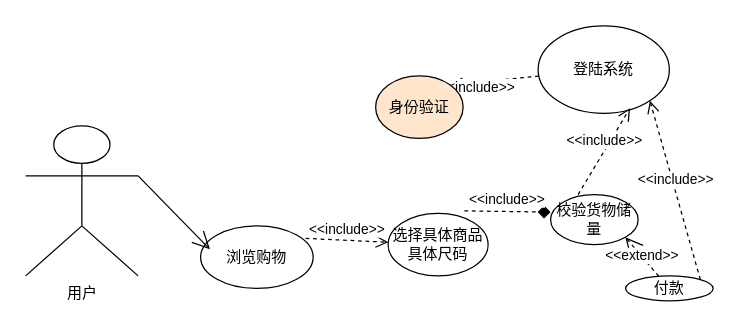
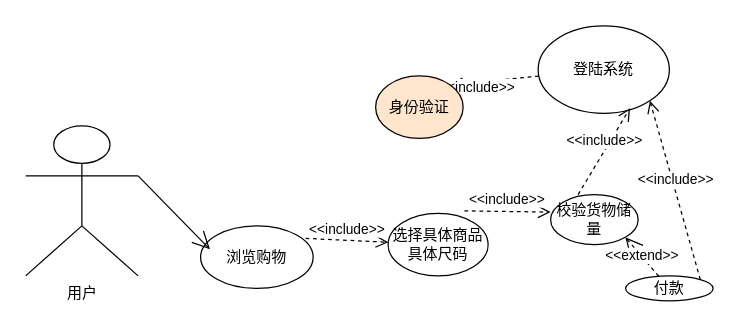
  <mxCell id="0" />
  <mxCell id="1" parent="0" />
  <mxCell id="2" value="用户" style="shape=umlActor;verticalLabelPosition=bottom;verticalAlign=top;html=1;outlineConnect=0;" parent="1" vertex="1"><mxGeometry x="20" y="100" width="90" height="120" as="geometry" /></mxCell>
  <mxCell id="3" value="登陆系统" style="ellipse;whiteSpace=wrap;html=1;" parent="1" vertex="1"><mxGeometry x="430" y="20" width="105" height="70" as="geometry" /></mxCell>
  <mxCell id="4" value="&amp;lt;&amp;lt;include&amp;gt;&amp;gt;" style="html=1;verticalAlign=bottom;endArrow=open;dashed=1;endSize=8;rounded=0;entryX=1;entryY=0;entryDx=0;entryDy=0;" parent="1" source="3" target="5" edge="1"><mxGeometry x="0.428" y="13" relative="1" as="geometry"><mxPoint x="385" y="350" as="sourcePoint" /><mxPoint x="295" y="310" as="targetPoint" /><mxPoint as="offset" /></mxGeometry></mxCell>
  <mxCell id="5" value="身份验证" style="ellipse;whiteSpace=wrap;html=1;fillColor=#ffe6cc;" parent="1" vertex="1"><mxGeometry x="300" y="60" width="70" height="50" as="geometry" /></mxCell>
  <mxCell id="6" value="&amp;lt;&amp;lt;include&amp;gt;&amp;gt;" style="html=1;verticalAlign=bottom;endArrow=open;dashed=1;endSize=8;rounded=0;entryX=1;entryY=1;entryDx=0;entryDy=0;exitX=1;exitY=0;exitDx=0;exitDy=0;" parent="1" source="14" target="3" edge="1"><mxGeometry relative="1" as="geometry"><mxPoint x="630" y="260" as="sourcePoint" /><mxPoint x="514.44" y="596.25" as="targetPoint" /><Array as="points" /></mxGeometry></mxCell>
- <mxCell id="7" value="&amp;lt;&amp;lt;include&amp;gt;&amp;gt;" style="html=1;verticalAlign=bottom;endArrow=diamond;dashed=1;endSize=8;rounded=0;exitX=0.763;exitY=-0.04;exitDx=0;exitDy=0;exitPerimeter=0;entryX=0;entryY=0.35;entryDx=0;entryDy=0;entryPerimeter=0;" parent="1" source="12" target="13" edge="1"><mxGeometry relative="1" as="geometry"><mxPoint x="965" y="340" as="sourcePoint" /><mxPoint x="879.19" y="292.5" as="targetPoint" /></mxGeometry></mxCell>
+ <mxCell id="7" value="&amp;lt;&amp;lt;include&amp;gt;&amp;gt;" style="html=1;verticalAlign=bottom;endArrow=open;dashed=1;endSize=8;rounded=0;exitX=0.763;exitY=-0.04;exitDx=0;exitDy=0;exitPerimeter=0;entryX=0;entryY=0.35;entryDx=0;entryDy=0;entryPerimeter=0;" parent="1" source="12" target="13" edge="1"><mxGeometry relative="1" as="geometry"><mxPoint x="965" y="340" as="sourcePoint" /><mxPoint x="879.19" y="292.5" as="targetPoint" /></mxGeometry></mxCell>
  <mxCell id="8" value="&amp;lt;&amp;lt;include&amp;gt;&amp;gt;" style="html=1;verticalAlign=bottom;endArrow=open;dashed=1;endSize=8;rounded=0;exitX=0.933;exitY=0.2;exitDx=0;exitDy=0;exitPerimeter=0;" parent="1" source="10" target="12" edge="1"><mxGeometry relative="1" as="geometry"><mxPoint x="970.81" y="397.5" as="sourcePoint" /><mxPoint x="575" y="540" as="targetPoint" /></mxGeometry></mxCell>
  <mxCell id="9" value="&amp;lt;&amp;lt;extend&amp;gt;&amp;gt;" style="endArrow=open;endSize=12;dashed=1;html=1;rounded=0;entryX=1;entryY=1;entryDx=0;entryDy=0;" parent="1" source="14" target="13" edge="1"><mxGeometry width="160" relative="1" as="geometry"><mxPoint x="725" y="560" as="sourcePoint" /><mxPoint x="815" y="540" as="targetPoint" /></mxGeometry></mxCell>
  <mxCell id="10" value="浏览购物" style="ellipse;whiteSpace=wrap;html=1;" parent="1" vertex="1"><mxGeometry x="160" y="180" width="90" height="50" as="geometry" /></mxCell>
  <mxCell id="11" value="" style="endArrow=open;endFill=1;endSize=12;html=1;rounded=0;exitX=1;exitY=0.333;exitDx=0;exitDy=0;exitPerimeter=0;entryX=0.083;entryY=0.375;entryDx=0;entryDy=0;entryPerimeter=0;" parent="1" source="2" target="10" edge="1"><mxGeometry width="160" relative="1" as="geometry"><mxPoint x="485" y="770" as="sourcePoint" /><mxPoint x="645" y="770" as="targetPoint" /></mxGeometry></mxCell>
  <mxCell id="12" value="选择具体商品具体尺码" style="ellipse;whiteSpace=wrap;html=1;" parent="1" vertex="1"><mxGeometry x="310" y="170" width="80" height="50" as="geometry" /></mxCell>
  <mxCell id="13" value="校验货物储量" style="ellipse;whiteSpace=wrap;html=1;" parent="1" vertex="1"><mxGeometry x="440" y="155" width="70" height="40" as="geometry" /></mxCell>
  <mxCell id="14" value="付款" style="ellipse;whiteSpace=wrap;html=1;" parent="1" vertex="1"><mxGeometry x="500" y="220" width="70" height="20" as="geometry" /></mxCell>
  <mxCell id="15" value="&amp;lt;&amp;lt;include&amp;gt;&amp;gt;" style="html=1;verticalAlign=bottom;endArrow=open;dashed=1;endSize=8;rounded=0;exitX=0.314;exitY=0;exitDx=0;exitDy=0;exitPerimeter=0;entryX=0.7;entryY=0.94;entryDx=0;entryDy=0;entryPerimeter=0;" parent="1" source="13" target="3" edge="1"><mxGeometry relative="1" as="geometry"><mxPoint x="980.81" y="337.5" as="sourcePoint" /><mxPoint x="895" y="290" as="targetPoint" /></mxGeometry></mxCell>
